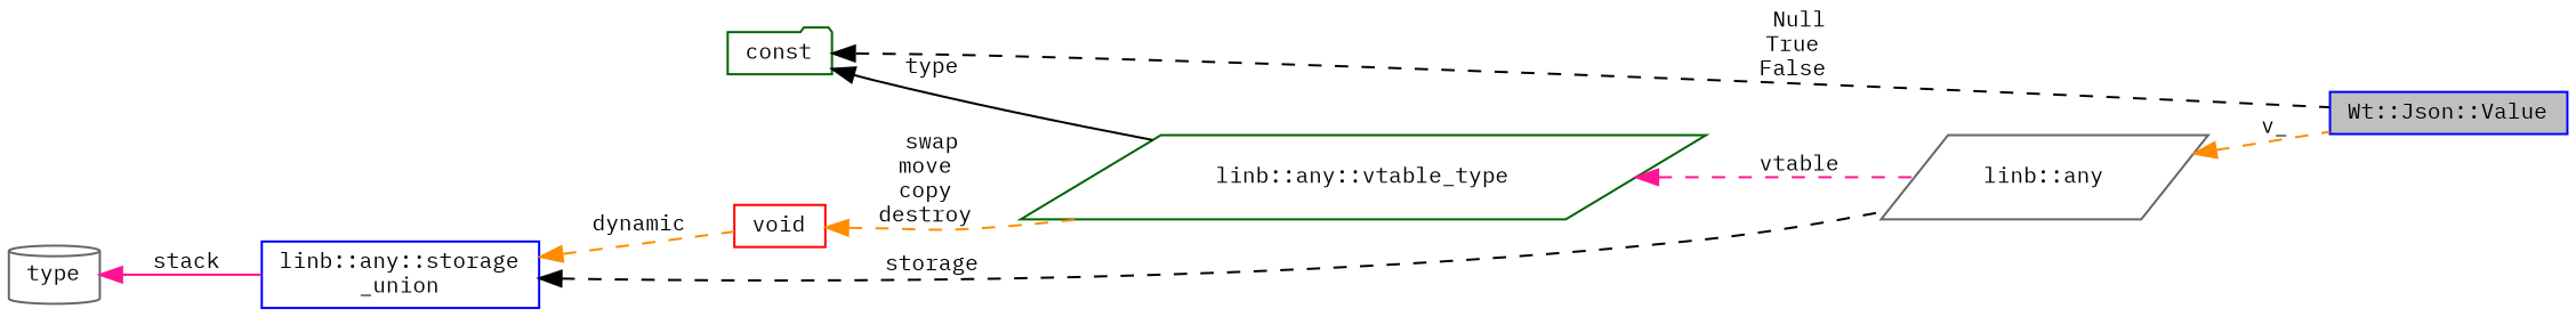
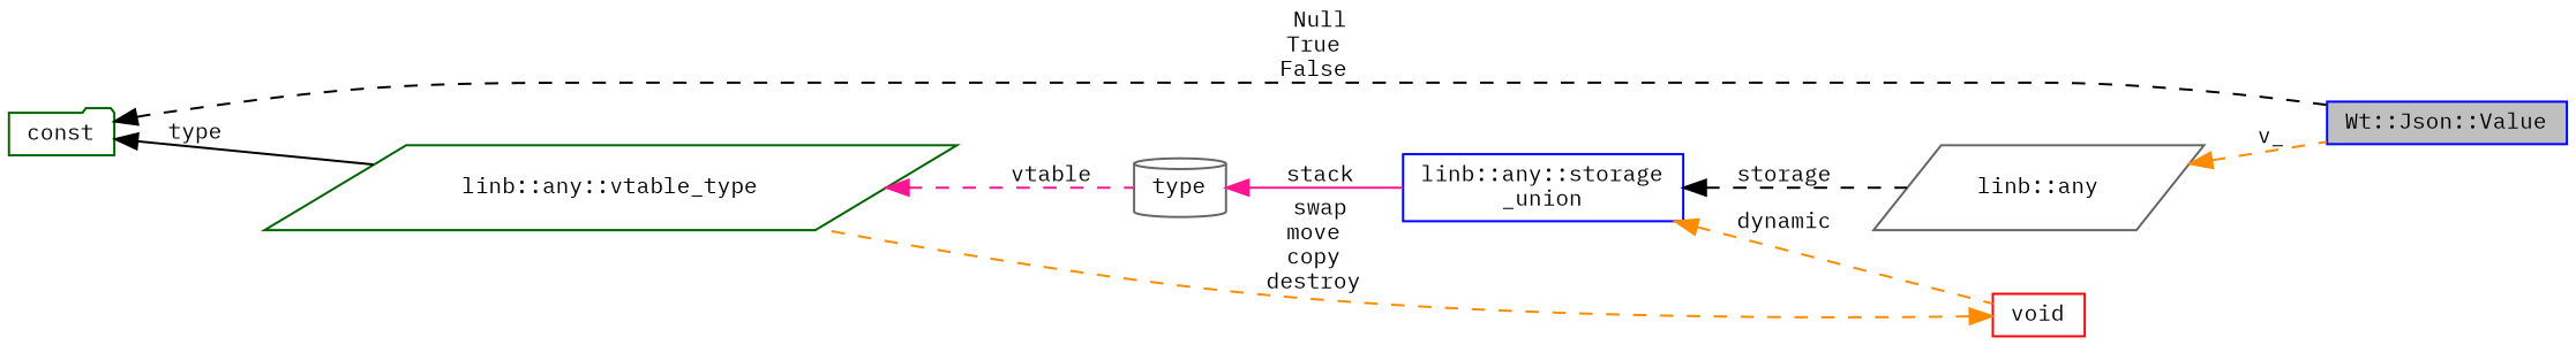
  digraph {
    fontname="IBM Plex Mono"
    rankdir=LR
    node [color=blue fillcolor=white fontname="IBM Plex Mono" fontsize=10 shape=box style=filled]
    edge [color=black dir=back fontname="IBM Plex Mono" fontsize=10 labelfontname=Helvetica labelfontsize=10 style=dashed]
    n1 [fillcolor=grey75 fontcolor=black height=0.2 label="Wt::Json::Value" width=0.4]
    n2 [color=darkgreen height=0.2 label=const shape=folder width=0.4]
    n3 [color=darkgreen height=0.2 label="linb::any::vtable_type" shape=parallelogram width=0.4]
    n4 [color=gray40 height=0.2 label="linb::any" shape=parallelogram width=0.4]
    n5 [color=red height=0.2 label=void width=0.4]
    n6 [height=0.2 label="linb::any::storage\l_union" width=0.4]
    n7 [color=gray40 height=0.2 label=type shape=cylinder width=0.4]
    n2 -> n1 [label=" Null\nTrue\nFalse"]
    n2 -> n3 [label=" type" style=solid]
-   n3 -> n4 [color=deeppink label=" vtable"]
+   n3 -> n7 [color=deeppink label=" vtable"]
    n4 -> n1 [color=darkorange label=" v_"]
    n5 -> n3 [color=darkorange label=" swap\nmove\ncopy\ndestroy"]
    n6 -> n4 [label=" storage"]
    n6 -> n5 [color=darkorange label=" dynamic"]
    n7 -> n6 [color=deeppink label=" stack" style=solid]
  }
